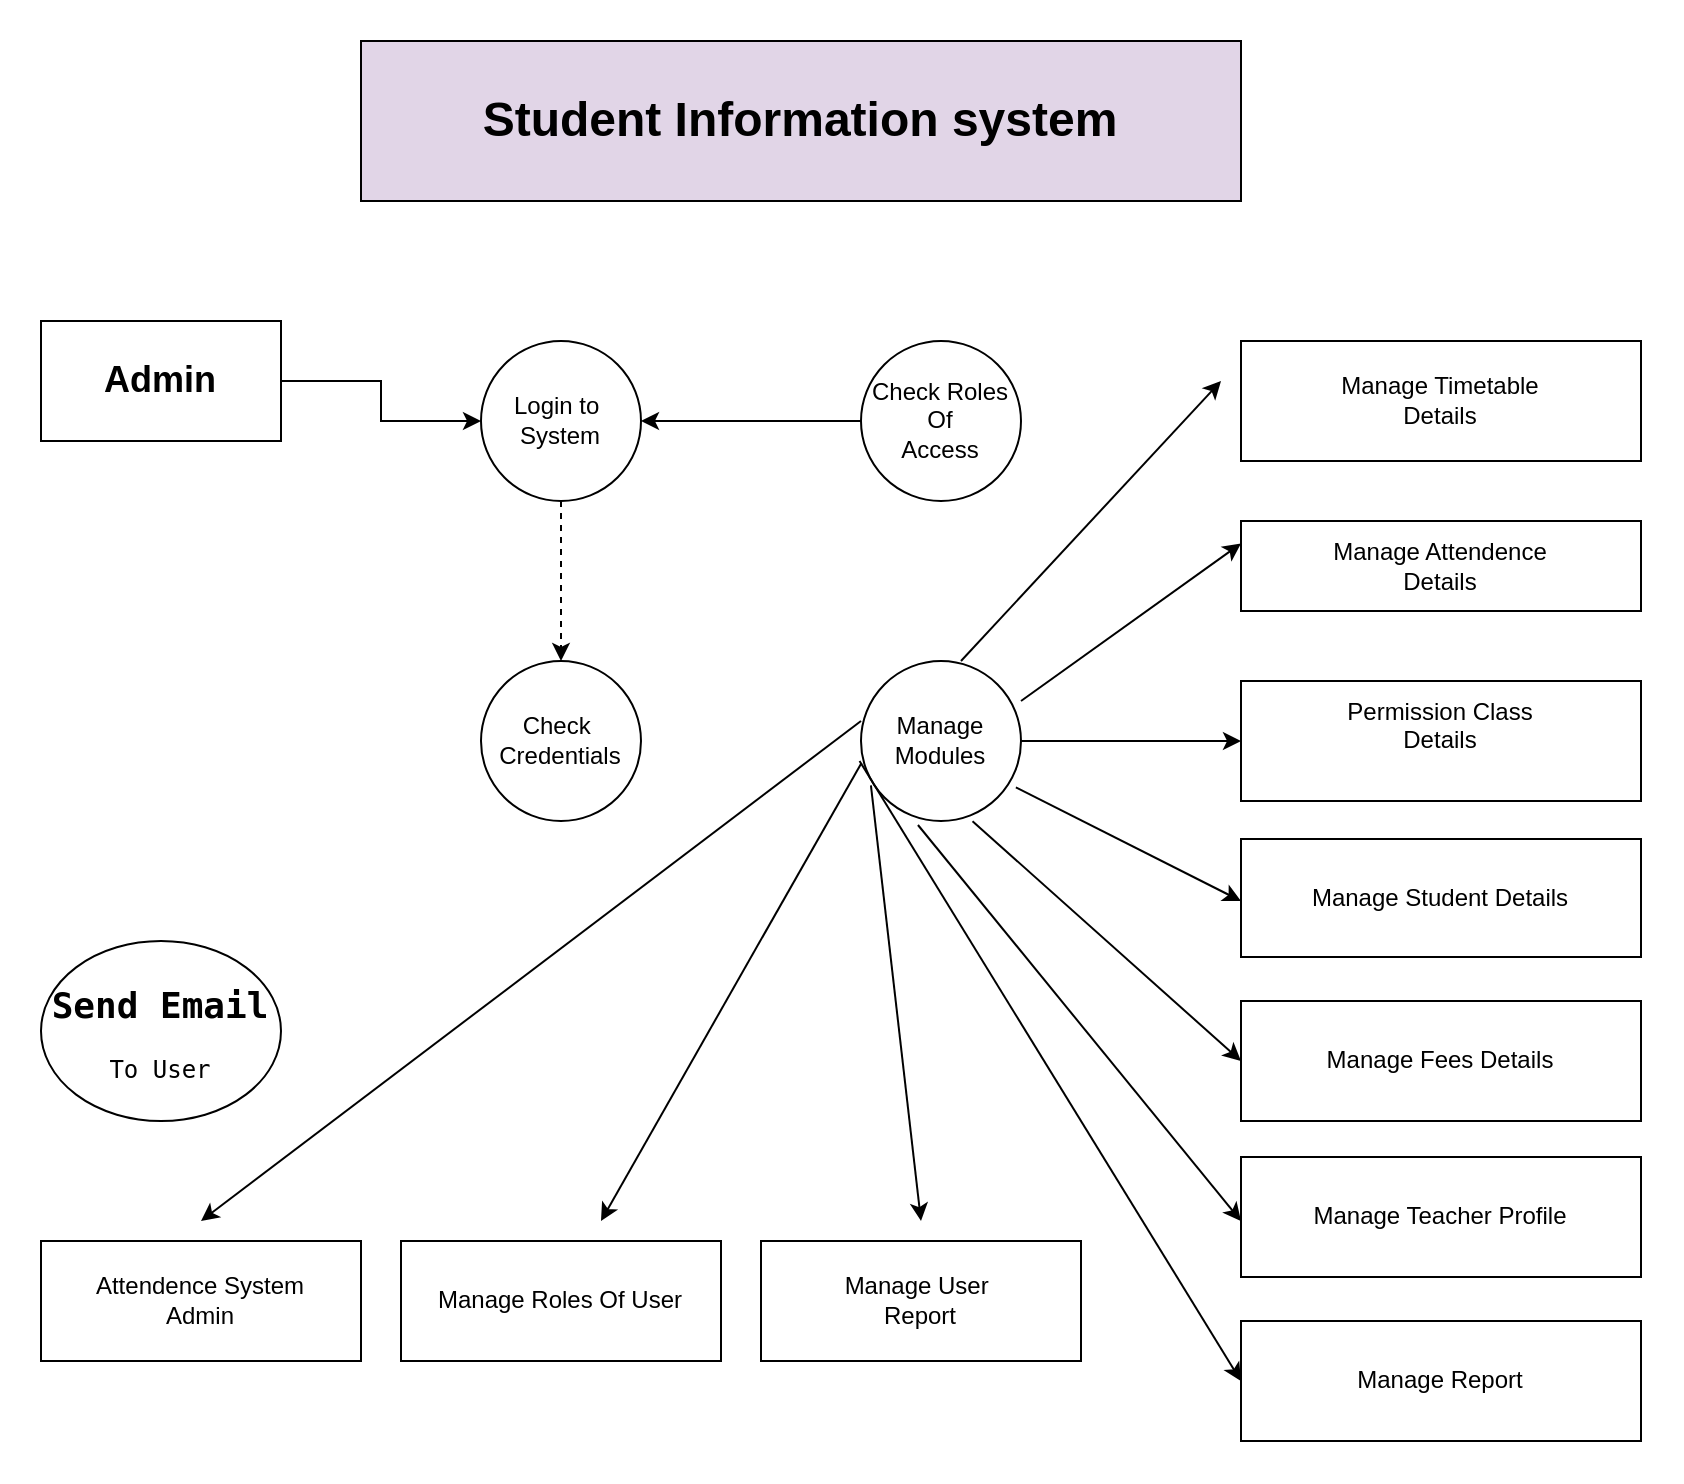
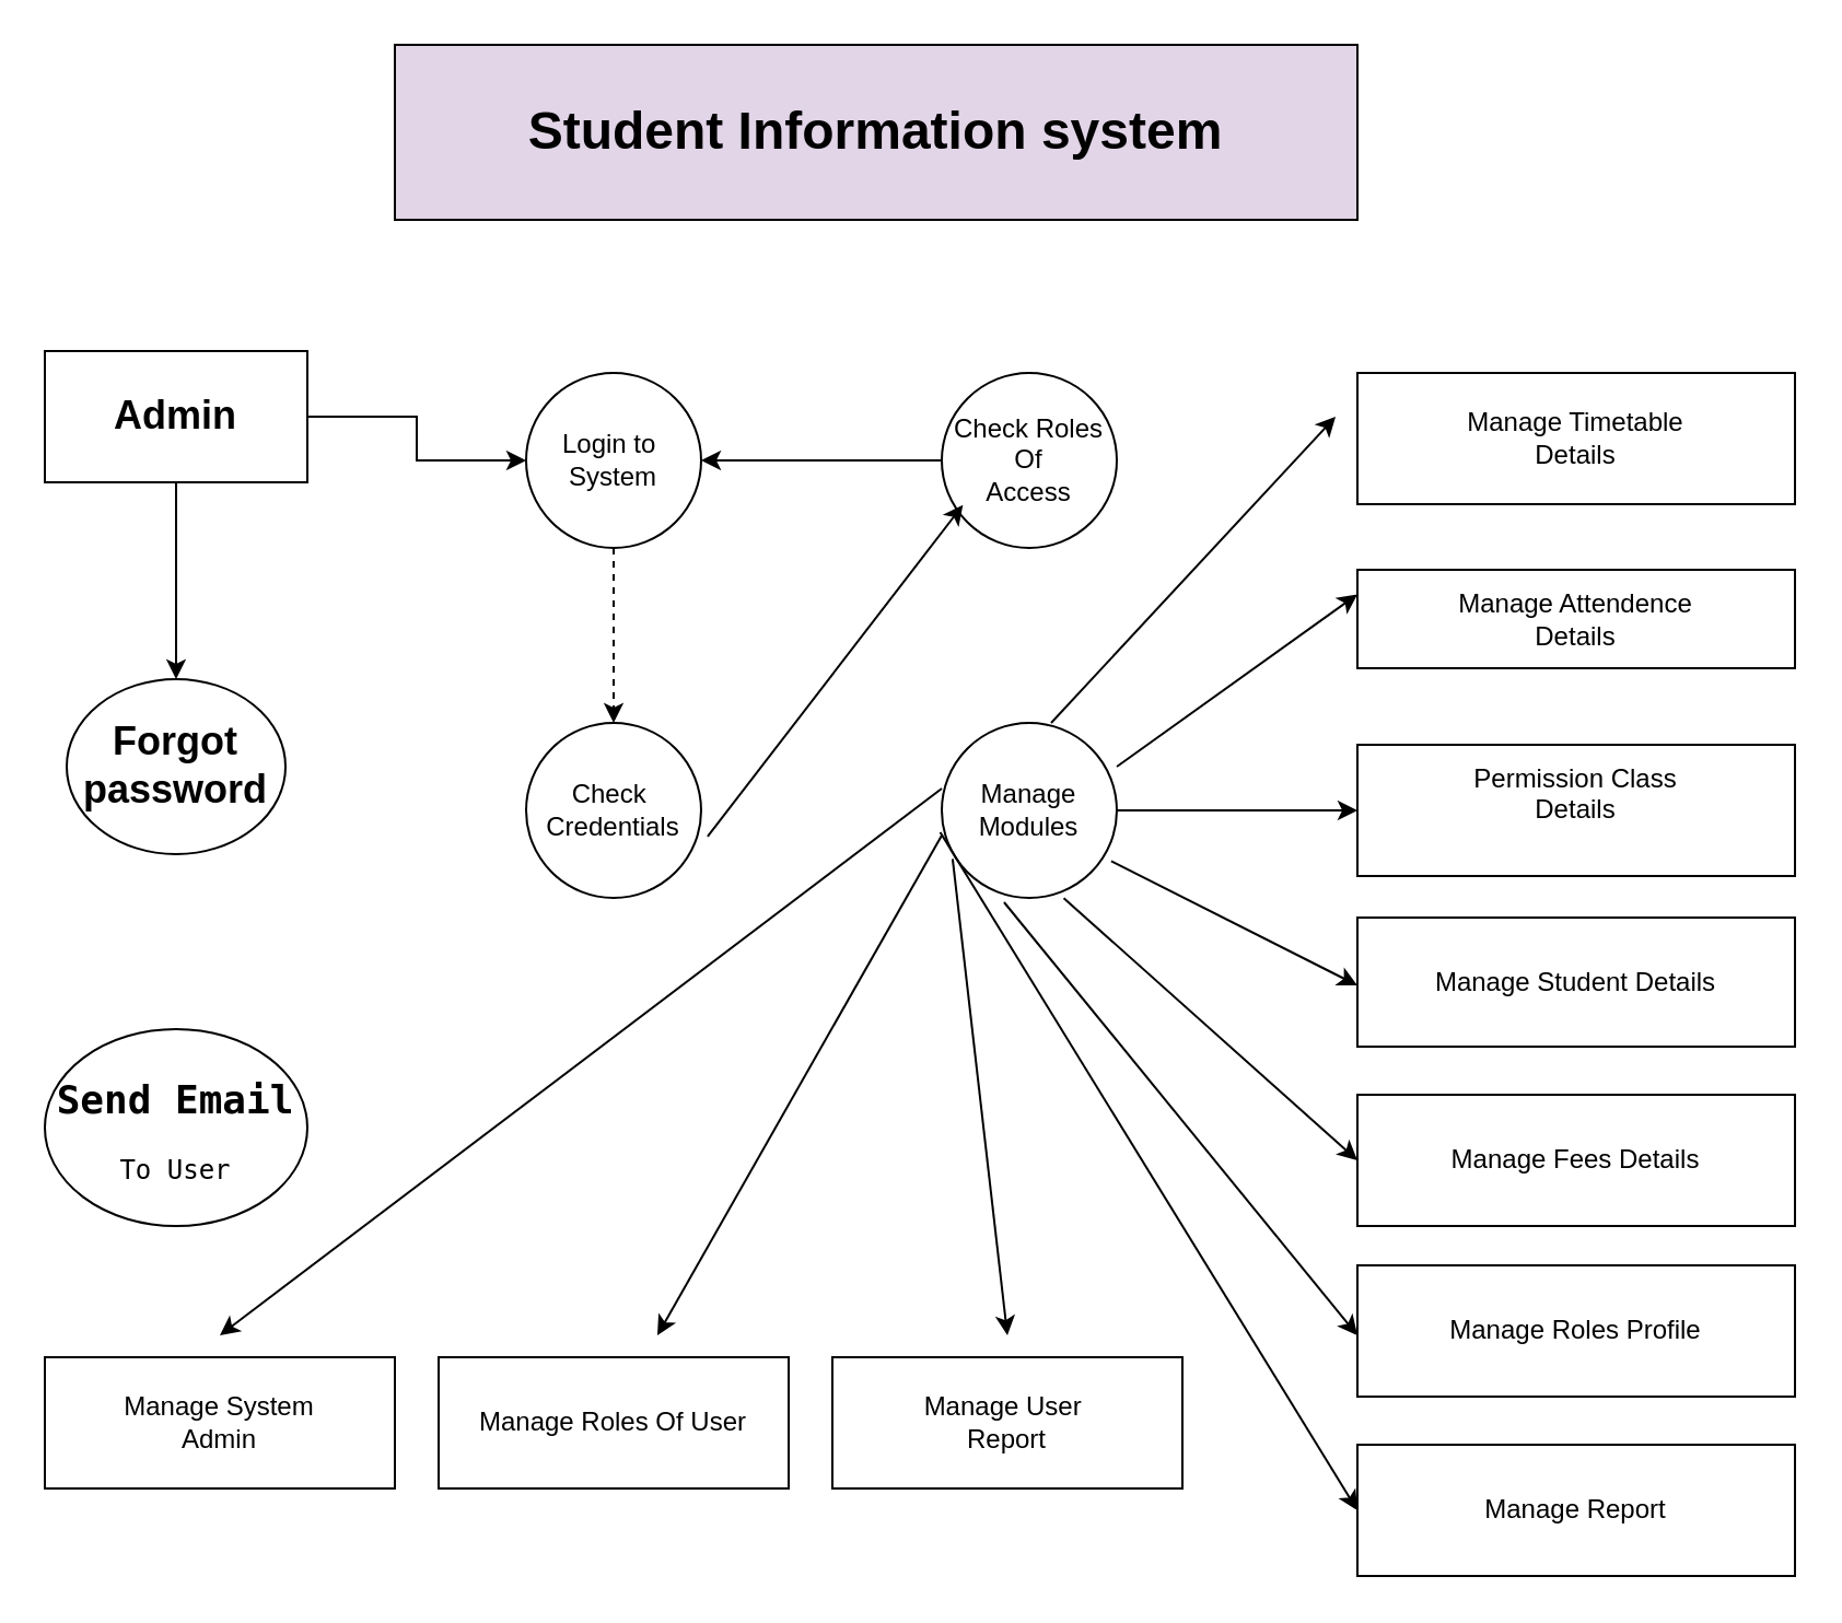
  <mxCell id="0" />
  <mxCell id="1" parent="0" />
  <mxCell id="2" value="&lt;h1&gt;Student Information system&lt;/h1&gt;" style="rounded=0;whiteSpace=wrap;html=1;fillColor=#e1d5e7;" vertex="1" parent="1"><mxGeometry x="180" width="440" height="80" as="geometry" y="20" /></mxCell>
+ <mxCell id="3" value="" style="edgeStyle=orthogonalEdgeStyle;rounded=0;orthogonalLoop=1;jettySize=auto;html=1;" edge="1" parent="1" source="5" target="6"><mxGeometry relative="1" as="geometry" /></mxCell>
  <mxCell id="4" value="" style="edgeStyle=orthogonalEdgeStyle;rounded=0;orthogonalLoop=1;jettySize=auto;html=1;" edge="1" parent="1" source="5" target="9"><mxGeometry relative="1" as="geometry" /></mxCell>
  <mxCell id="5" value="&lt;h2&gt;Admin&lt;/h2&gt;" style="rounded=0;whiteSpace=wrap;html=1;fillColor=light-dark(#FFFFFF,#FF3399);" vertex="1" parent="1"><mxGeometry x="20" y="160" width="120" height="60" as="geometry" /></mxCell>
+ <mxCell id="6" value="&lt;h2&gt;Forgot password&lt;/h2&gt;" style="ellipse;whiteSpace=wrap;html=1;rounded=0;fillColor=light-dark(#FFFFFF,#FF3399);" vertex="1" parent="1"><mxGeometry x="30" y="310" width="100" height="80" as="geometry" /></mxCell>
  <mxCell id="7" value="&lt;pre&gt;&lt;h2&gt;Send Email&lt;/h2&gt;To User&lt;/pre&gt;" style="ellipse;whiteSpace=wrap;html=1;rounded=0;fillColor=light-dark(#FFFFFF,#FF3399);" vertex="1" parent="1"><mxGeometry x="20" y="470" width="120" height="90" as="geometry" /></mxCell>
  <mxCell id="8" value="" style="edgeStyle=orthogonalEdgeStyle;rounded=0;orthogonalLoop=1;jettySize=auto;html=1;dashed=1;" edge="1" parent="1" source="9" target="10"><mxGeometry relative="1" as="geometry" /></mxCell>
  <mxCell id="9" value="Login to&amp;nbsp;&lt;br&gt;System" style="ellipse;whiteSpace=wrap;html=1;rounded=0;fillColor=light-dark(#FFFFFF,#FF3399);" vertex="1" parent="1"><mxGeometry x="240" y="170" width="80" height="80" as="geometry" /></mxCell>
  <mxCell id="10" value="Check&amp;nbsp;&lt;br&gt;Credentials" style="ellipse;whiteSpace=wrap;html=1;rounded=0;fillColor=light-dark(#FFFFFF,#FF3399);" vertex="1" parent="1"><mxGeometry x="240" y="330" width="80" height="80" as="geometry" /></mxCell>
  <mxCell id="11" value="" style="edgeStyle=orthogonalEdgeStyle;rounded=0;orthogonalLoop=1;jettySize=auto;html=1;" edge="1" parent="1" source="12" target="9"><mxGeometry relative="1" as="geometry" /></mxCell>
  <mxCell id="12" value="Check Roles&lt;br&gt;Of &lt;br&gt;Access" style="ellipse;whiteSpace=wrap;html=1;rounded=0;fillColor=light-dark(#FFFFFF,#FF3399);" vertex="1" parent="1"><mxGeometry x="430" y="170" width="80" height="80" as="geometry" /></mxCell>
+ <mxCell id="13" value="" style="endArrow=classic;html=1;rounded=0;entryX=0.121;entryY=0.754;entryDx=0;entryDy=0;entryPerimeter=0;exitX=1.037;exitY=0.649;exitDx=0;exitDy=0;exitPerimeter=0;" edge="1" parent="1" source="10" target="12"><mxGeometry width="50" height="50" relative="1" as="geometry"><mxPoint x="470" y="470" as="sourcePoint" /><mxPoint x="520" y="420" as="targetPoint" /><Array as="points" /></mxGeometry></mxCell>
  <mxCell id="14" value="Manage&lt;br&gt;Modules" style="ellipse;whiteSpace=wrap;html=1;rounded=0;fillColor=light-dark(#FFFFFF,#FF3399);" vertex="1" parent="1"><mxGeometry x="430" y="330" width="80" height="80" as="geometry" /></mxCell>
  <mxCell id="15" value="Manage Timetable&lt;br&gt;Details" style="whiteSpace=wrap;html=1;rounded=0;fillColor=light-dark(#FFFFFF,#FF3399);" vertex="1" parent="1"><mxGeometry x="620" y="170" width="200" height="60" as="geometry" /></mxCell>
  <mxCell id="16" value="Manage Attendence&lt;br&gt;Details" style="rounded=0;whiteSpace=wrap;html=1;fillColor=light-dark(#FFFFFF,#FF3399);" vertex="1" parent="1"><mxGeometry x="620" y="260" width="200" height="45" as="geometry" /></mxCell>
  <mxCell id="17" value="&lt;br&gt;Permission Class&lt;br&gt;&lt;div style=&quot;&quot;&gt;&lt;span style=&quot;background-color: transparent; color: light-dark(rgb(0, 0, 0), rgb(255, 255, 255));&quot;&gt;Details&lt;/span&gt;&lt;/div&gt;&lt;br&gt;&lt;div&gt;&lt;br&gt;&lt;/div&gt;" style="rounded=0;whiteSpace=wrap;html=1;fillColor=light-dark(#FFFFFF,#FF3399);" vertex="1" parent="1"><mxGeometry x="620" y="340" width="200" height="60" as="geometry" /></mxCell>
  <mxCell id="18" value="&lt;div style=&quot;forced-color-adjust: none; box-shadow: none !important;&quot;&gt;Manage Student Details&lt;/div&gt;" style="rounded=0;whiteSpace=wrap;html=1;align=center;verticalAlign=middle;fillColor=light-dark(#FFFFFF,#FF3399);" vertex="1" parent="1"><mxGeometry x="620" y="419" width="200" height="59" as="geometry" /></mxCell>
  <mxCell id="19" value="Manage Fees Details" style="rounded=0;whiteSpace=wrap;html=1;fillColor=light-dark(#FFFFFF,#FF3399);" vertex="1" parent="1"><mxGeometry x="620" y="500" width="200" height="60" as="geometry" /></mxCell>
- <mxCell id="20" value="Manage Teacher Profile" style="rounded=0;whiteSpace=wrap;html=1;fillColor=light-dark(#FFFFFF,#FF3399);" vertex="1" parent="1"><mxGeometry x="620" y="578" width="200" height="60" as="geometry" /></mxCell>
+ <mxCell id="20" value="Manage Roles Profile" style="rounded=0;whiteSpace=wrap;html=1;fillColor=light-dark(#FFFFFF,#FF3399);" vertex="1" parent="1"><mxGeometry x="620" y="578" width="200" height="60" as="geometry" /></mxCell>
  <mxCell id="21" value="Manage Report" style="rounded=0;whiteSpace=wrap;html=1;fillColor=light-dark(#FFFFFF,#FF3399);" vertex="1" parent="1"><mxGeometry x="620" y="660" width="200" height="60" as="geometry" /></mxCell>
  <mxCell id="22" value="" style="endArrow=classic;html=1;rounded=0;exitX=0.625;exitY=0;exitDx=0;exitDy=0;exitPerimeter=0;" edge="1" parent="1" source="14"><mxGeometry width="50" height="50" relative="1" as="geometry"><mxPoint x="560" y="240" as="sourcePoint" /><mxPoint x="610" y="190" as="targetPoint" /></mxGeometry></mxCell>
  <mxCell id="23" value="" style="endArrow=classic;html=1;rounded=0;exitX=1;exitY=0.25;exitDx=0;exitDy=0;exitPerimeter=0;entryX=0;entryY=0.25;entryDx=0;entryDy=0;" edge="1" parent="1" source="14" target="16"><mxGeometry width="50" height="50" relative="1" as="geometry"><mxPoint x="530" y="340" as="sourcePoint" /><mxPoint x="580" y="290" as="targetPoint" /></mxGeometry></mxCell>
  <mxCell id="24" value="" style="endArrow=classic;html=1;rounded=0;exitX=1;exitY=0.5;exitDx=0;exitDy=0;" edge="1" parent="1" source="14"><mxGeometry width="50" height="50" relative="1" as="geometry"><mxPoint x="570" y="420" as="sourcePoint" /><mxPoint x="620" y="370" as="targetPoint" /></mxGeometry></mxCell>
  <mxCell id="25" value="" style="endArrow=classic;html=1;rounded=0;exitX=0.968;exitY=0.79;exitDx=0;exitDy=0;exitPerimeter=0;" edge="1" parent="1" source="14"><mxGeometry width="50" height="50" relative="1" as="geometry"><mxPoint x="570" y="500" as="sourcePoint" /><mxPoint x="620" y="450" as="targetPoint" /></mxGeometry></mxCell>
  <mxCell id="26" value="" style="endArrow=classic;html=1;rounded=0;exitX=0.697;exitY=1.001;exitDx=0;exitDy=0;exitPerimeter=0;" edge="1" parent="1" source="14"><mxGeometry width="50" height="50" relative="1" as="geometry"><mxPoint x="570" y="580" as="sourcePoint" /><mxPoint x="620" y="530" as="targetPoint" /></mxGeometry></mxCell>
  <mxCell id="27" value="" style="endArrow=classic;html=1;rounded=0;exitX=0.356;exitY=1.025;exitDx=0;exitDy=0;exitPerimeter=0;" edge="1" parent="1" source="14"><mxGeometry width="50" height="50" relative="1" as="geometry"><mxPoint x="570" y="660" as="sourcePoint" /><mxPoint x="620" y="610" as="targetPoint" /></mxGeometry></mxCell>
  <mxCell id="28" value="" style="endArrow=classic;html=1;rounded=0;exitX=-0.009;exitY=0.625;exitDx=0;exitDy=0;exitPerimeter=0;" edge="1" parent="1" source="14"><mxGeometry width="50" height="50" relative="1" as="geometry"><mxPoint x="410" y="430" as="sourcePoint" /><mxPoint x="620" y="690" as="targetPoint" /></mxGeometry></mxCell>
- <mxCell id="29" value="Attendence System&lt;br&gt;Admin" style="rounded=0;whiteSpace=wrap;html=1;fillColor=light-dark(#FFFFFF,#FF3399);" vertex="1" parent="1"><mxGeometry x="20" y="620" width="160" height="60" as="geometry" /></mxCell>
+ <mxCell id="29" value="Manage System&lt;br&gt;Admin" style="rounded=0;whiteSpace=wrap;html=1;fillColor=light-dark(#FFFFFF,#FF3399);" vertex="1" parent="1"><mxGeometry x="20" y="620" width="160" height="60" as="geometry" /></mxCell>
  <mxCell id="30" value="Manage Roles Of User" style="rounded=0;whiteSpace=wrap;html=1;fillColor=light-dark(#FFFFFF,#FF3399);" vertex="1" parent="1"><mxGeometry x="200" y="620" width="160" height="60" as="geometry" /></mxCell>
  <mxCell id="31" value="Manage User&amp;nbsp;&lt;br&gt;Report" style="rounded=0;whiteSpace=wrap;html=1;fillColor=light-dark(#FFFFFF,#FF3399);" vertex="1" parent="1"><mxGeometry x="380" y="620" width="160" height="60" as="geometry" /></mxCell>
  <mxCell id="32" value="" style="endArrow=classic;html=1;rounded=0;exitX=0;exitY=0.375;exitDx=0;exitDy=0;exitPerimeter=0;" edge="1" parent="1" source="14"><mxGeometry width="50" height="50" relative="1" as="geometry"><mxPoint x="50" y="660" as="sourcePoint" /><mxPoint x="100" y="610" as="targetPoint" /></mxGeometry></mxCell>
  <mxCell id="33" value="" style="endArrow=classic;html=1;rounded=0;exitX=0.003;exitY=0.637;exitDx=0;exitDy=0;exitPerimeter=0;" edge="1" parent="1" source="14"><mxGeometry width="50" height="50" relative="1" as="geometry"><mxPoint x="250" y="660" as="sourcePoint" /><mxPoint x="300" y="610" as="targetPoint" /></mxGeometry></mxCell>
  <mxCell id="34" value="" style="endArrow=classic;html=1;rounded=0;exitX=0.062;exitY=0.778;exitDx=0;exitDy=0;exitPerimeter=0;" edge="1" parent="1" source="14"><mxGeometry width="50" height="50" relative="1" as="geometry"><mxPoint x="410" y="660" as="sourcePoint" /><mxPoint x="460" y="610" as="targetPoint" /></mxGeometry></mxCell>
